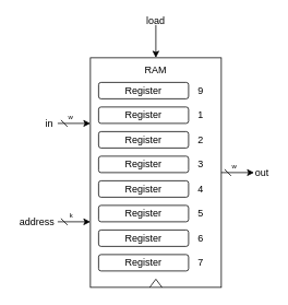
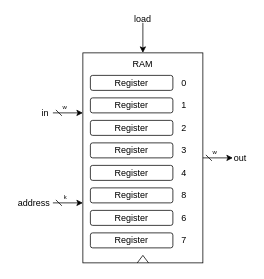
  <mxCell id="0" />
  <mxCell id="1" parent="0" />
  <mxCell id="2" value="" style="rounded=0;whiteSpace=wrap;html=1;" vertex="1" parent="1"><mxGeometry x="110" y="70" width="160" height="280" as="geometry" /></mxCell>
  <mxCell id="3" value="Register" style="rounded=1;whiteSpace=wrap;html=1;" vertex="1" parent="1"><mxGeometry x="120" y="100" width="110" height="20" as="geometry" /></mxCell>
  <mxCell id="4" value="Register" style="rounded=1;whiteSpace=wrap;html=1;" vertex="1" parent="1"><mxGeometry x="120" y="130" width="110" height="20" as="geometry" /></mxCell>
  <mxCell id="5" value="Register" style="rounded=1;whiteSpace=wrap;html=1;" vertex="1" parent="1"><mxGeometry x="120" y="160" width="110" height="20" as="geometry" /></mxCell>
  <mxCell id="6" value="Register" style="rounded=1;whiteSpace=wrap;html=1;" vertex="1" parent="1"><mxGeometry x="120" y="190" width="110" height="20" as="geometry" /></mxCell>
  <mxCell id="7" value="Register" style="rounded=1;whiteSpace=wrap;html=1;" vertex="1" parent="1"><mxGeometry x="120" y="220" width="110" height="20" as="geometry" /></mxCell>
  <mxCell id="8" value="Register" style="rounded=1;whiteSpace=wrap;html=1;" vertex="1" parent="1"><mxGeometry x="120" y="250" width="110" height="20" as="geometry" /></mxCell>
  <mxCell id="9" value="Register" style="rounded=1;whiteSpace=wrap;html=1;" vertex="1" parent="1"><mxGeometry x="120" y="280" width="110" height="20" as="geometry" /></mxCell>
  <mxCell id="10" value="Register" style="rounded=1;whiteSpace=wrap;html=1;" vertex="1" parent="1"><mxGeometry x="120" y="310" width="110" height="20" as="geometry" /></mxCell>
- <mxCell id="11" value="9" style="text;strokeColor=none;align=center;fillColor=none;html=1;verticalAlign=middle;whiteSpace=wrap;rounded=0;" vertex="1" parent="1"><mxGeometry x="240" y="105" width="10" height="10" as="geometry" /></mxCell>
+ <mxCell id="11" value="0" style="text;strokeColor=none;align=center;fillColor=none;html=1;verticalAlign=middle;whiteSpace=wrap;rounded=0;" vertex="1" parent="1"><mxGeometry x="240" y="105" width="10" height="10" as="geometry" /></mxCell>
  <mxCell id="12" value="1" style="text;strokeColor=none;align=center;fillColor=none;html=1;verticalAlign=middle;whiteSpace=wrap;rounded=0;" vertex="1" parent="1"><mxGeometry x="240" y="135" width="10" height="10" as="geometry" /></mxCell>
  <mxCell id="13" value="2" style="text;strokeColor=none;align=center;fillColor=none;html=1;verticalAlign=middle;whiteSpace=wrap;rounded=0;" vertex="1" parent="1"><mxGeometry x="240" y="165" width="10" height="10" as="geometry" /></mxCell>
  <mxCell id="14" value="3" style="text;strokeColor=none;align=center;fillColor=none;html=1;verticalAlign=middle;whiteSpace=wrap;rounded=0;" vertex="1" parent="1"><mxGeometry x="240" y="195" width="10" height="10" as="geometry" /></mxCell>
  <mxCell id="15" value="4" style="text;strokeColor=none;align=center;fillColor=none;html=1;verticalAlign=middle;whiteSpace=wrap;rounded=0;" vertex="1" parent="1"><mxGeometry x="240" y="225" width="10" height="10" as="geometry" /></mxCell>
- <mxCell id="16" value="5" style="text;strokeColor=none;align=center;fillColor=none;html=1;verticalAlign=middle;whiteSpace=wrap;rounded=0;" vertex="1" parent="1"><mxGeometry x="240" y="255" width="10" height="10" as="geometry" /></mxCell>
+ <mxCell id="16" value="8" style="text;strokeColor=none;align=center;fillColor=none;html=1;verticalAlign=middle;whiteSpace=wrap;rounded=0;" vertex="1" parent="1"><mxGeometry x="240" y="255" width="10" height="10" as="geometry" /></mxCell>
  <mxCell id="17" value="6" style="text;strokeColor=none;align=center;fillColor=none;html=1;verticalAlign=middle;whiteSpace=wrap;rounded=0;" vertex="1" parent="1"><mxGeometry x="240" y="285" width="10" height="10" as="geometry" /></mxCell>
  <mxCell id="18" value="7" style="text;strokeColor=none;align=center;fillColor=none;html=1;verticalAlign=middle;whiteSpace=wrap;rounded=0;" vertex="1" parent="1"><mxGeometry x="240" y="315" width="10" height="10" as="geometry" /></mxCell>
  <mxCell id="19" value="RAM" style="text;strokeColor=none;align=center;fillColor=none;html=1;verticalAlign=middle;whiteSpace=wrap;rounded=0;" vertex="1" parent="1"><mxGeometry x="175" y="80" width="30" height="10" as="geometry" /></mxCell>
  <mxCell id="20" value="" style="endArrow=none;html=1;rounded=0;" edge="1" parent="1"><mxGeometry width="50" height="50" relative="1" as="geometry"><mxPoint x="182.5" y="350" as="sourcePoint" /><mxPoint x="197.5" y="350" as="targetPoint" /><Array as="points"><mxPoint x="190" y="340" /></Array></mxGeometry></mxCell>
  <mxCell id="21" value="" style="endArrow=classic;html=1;rounded=0;entryX=0.5;entryY=0;entryDx=0;entryDy=0;" edge="1" parent="1" target="2"><mxGeometry width="50" height="50" relative="1" as="geometry"><mxPoint x="190" y="30" as="sourcePoint" /><mxPoint x="230" y="30" as="targetPoint" /></mxGeometry></mxCell>
  <mxCell id="22" value="w" style="endArrow=classic;html=1;rounded=0;startArrow=dash;startFill=0;fontSize=8;labelPosition=left;verticalLabelPosition=top;align=right;verticalAlign=bottom;" edge="1" parent="1"><mxGeometry width="50" height="50" relative="1" as="geometry"><mxPoint x="270" y="210" as="sourcePoint" /><mxPoint x="310" y="210" as="targetPoint" /></mxGeometry></mxCell>
  <mxCell id="23" value="out" style="text;strokeColor=none;align=center;fillColor=none;html=1;verticalAlign=middle;whiteSpace=wrap;rounded=0;" vertex="1" parent="1"><mxGeometry x="310" y="205" width="20" height="10" as="geometry" /></mxCell>
  <mxCell id="24" value="w" style="endArrow=classic;html=1;rounded=0;startArrow=dash;startFill=0;fontSize=8;labelPosition=left;verticalLabelPosition=top;align=right;verticalAlign=bottom;" edge="1" parent="1"><mxGeometry width="50" height="50" relative="1" as="geometry"><mxPoint x="70" y="150" as="sourcePoint" /><mxPoint x="110" y="150" as="targetPoint" /></mxGeometry></mxCell>
  <mxCell id="25" value="in" style="text;strokeColor=none;align=center;fillColor=none;html=1;verticalAlign=middle;whiteSpace=wrap;rounded=0;" vertex="1" parent="1"><mxGeometry x="50" y="145" width="20" height="10" as="geometry" /></mxCell>
  <mxCell id="26" value="k" style="endArrow=classic;html=1;rounded=0;startArrow=dash;startFill=0;fontSize=8;labelPosition=left;verticalLabelPosition=top;align=right;verticalAlign=bottom;" edge="1" parent="1"><mxGeometry width="50" height="50" relative="1" as="geometry"><mxPoint x="70" y="270" as="sourcePoint" /><mxPoint x="110" y="270" as="targetPoint" /></mxGeometry></mxCell>
  <mxCell id="27" value="address" style="text;strokeColor=none;align=center;fillColor=none;html=1;verticalAlign=middle;whiteSpace=wrap;rounded=0;" vertex="1" parent="1"><mxGeometry x="20" y="265" width="50" height="10" as="geometry" /></mxCell>
  <mxCell id="28" value="load" style="text;strokeColor=none;align=center;fillColor=none;html=1;verticalAlign=middle;whiteSpace=wrap;rounded=0;" vertex="1" parent="1"><mxGeometry x="170" y="20" width="40" height="10" as="geometry" /></mxCell>
